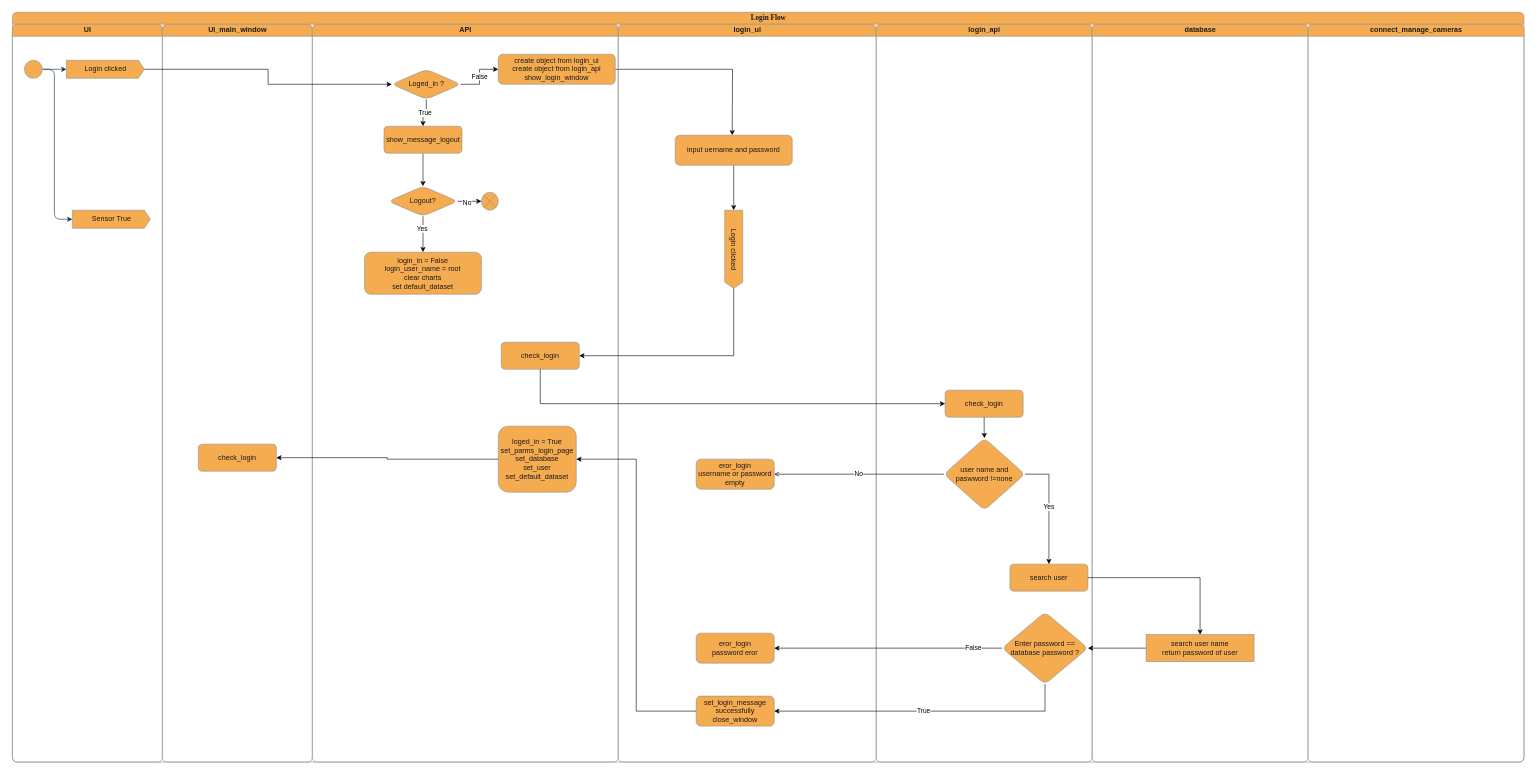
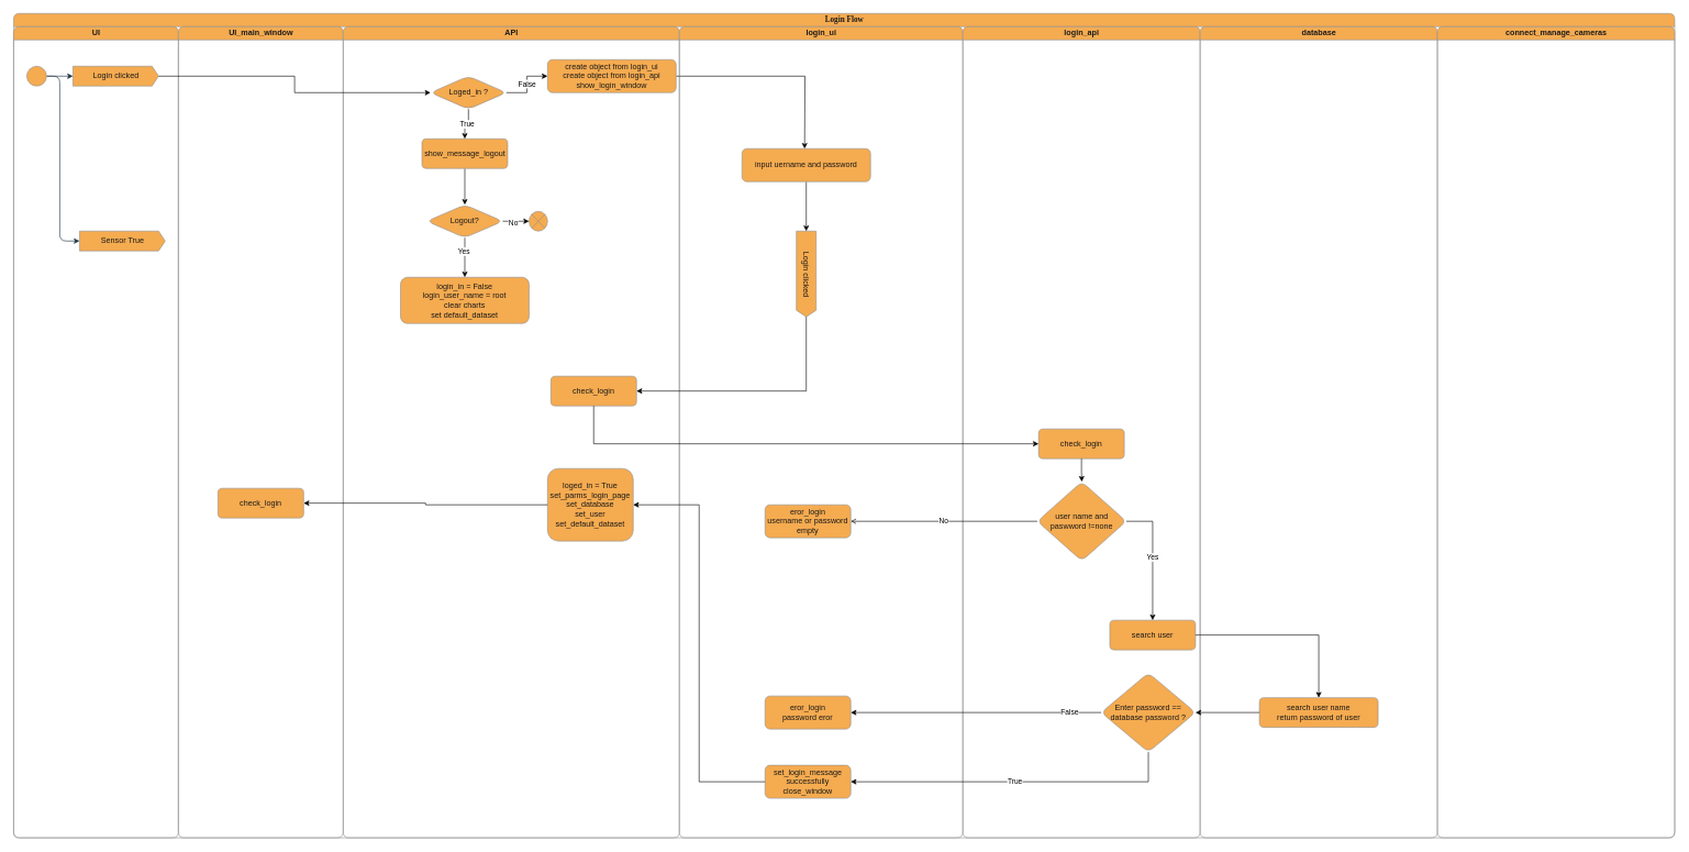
  <mxCell id="0" />
  <mxCell id="1" parent="0" />
  <mxCell id="2" value="Login Flow" style="swimlane;html=1;childLayout=stackLayout;startSize=20;rounded=1;shadow=0;comic=0;labelBackgroundColor=none;strokeWidth=1;fontFamily=Verdana;fontSize=12;align=center;fillColor=#F5AB50;strokeColor=#909090;fontColor=#1A1A1A;" parent="1" vertex="1"><mxGeometry x="20" y="20" width="2520" height="1250" as="geometry" /></mxCell>
  <mxCell id="3" value="UI" style="swimlane;html=1;startSize=20;labelBackgroundColor=none;fillColor=#F5AB50;strokeColor=#909090;fontColor=#1A1A1A;rounded=1;" parent="2" vertex="1"><mxGeometry y="20" width="250" height="1230" as="geometry"><mxRectangle y="20" width="40" height="2770" as="alternateBounds" /></mxGeometry></mxCell>
  <mxCell id="4" style="edgeStyle=orthogonalEdgeStyle;rounded=1;orthogonalLoop=1;jettySize=auto;html=1;strokeColor=#182E3E;fontColor=default;labelBackgroundColor=none;" parent="3" source="6" target="7" edge="1"><mxGeometry relative="1" as="geometry"><Array as="points"><mxPoint x="90" y="75" /></Array></mxGeometry></mxCell>
  <mxCell id="5" style="edgeStyle=orthogonalEdgeStyle;rounded=1;orthogonalLoop=1;jettySize=auto;html=1;strokeColor=#182E3E;fontColor=default;entryX=0;entryY=0.5;entryDx=0;entryDy=0;entryPerimeter=0;labelBackgroundColor=none;" parent="3" source="6" target="8" edge="1"><mxGeometry relative="1" as="geometry"><mxPoint x="70" y="460" as="targetPoint" /><Array as="points"><mxPoint x="70" y="75" /><mxPoint x="70" y="325" /></Array></mxGeometry></mxCell>
  <mxCell id="6" value="" style="ellipse;whiteSpace=wrap;html=1;rounded=1;shadow=0;comic=0;labelBackgroundColor=none;strokeWidth=1;fillColor=#F5AB50;fontFamily=Verdana;fontSize=12;align=center;strokeColor=#909090;fontColor=#1A1A1A;" parent="3" vertex="1"><mxGeometry x="20" y="60" width="30" height="30" as="geometry" /></mxCell>
  <mxCell id="7" value="Login clicked" style="html=1;shadow=0;dashed=0;align=center;verticalAlign=middle;shape=mxgraph.arrows2.arrow;dy=0;dx=10;notch=0;labelBackgroundColor=none;fillColor=#F5AB50;strokeColor=#909090;fontColor=#1A1A1A;rounded=1;" parent="3" vertex="1"><mxGeometry x="90" y="60" width="130" height="30" as="geometry" /></mxCell>
  <mxCell id="8" value="Sensor True" style="html=1;shadow=0;dashed=0;align=center;verticalAlign=middle;shape=mxgraph.arrows2.arrow;dy=0;dx=10;notch=0;labelBackgroundColor=none;fillColor=#F5AB50;strokeColor=#909090;fontColor=#1A1A1A;rounded=1;" parent="3" vertex="1"><mxGeometry x="100" y="310" width="130" height="30" as="geometry" /></mxCell>
  <mxCell id="9" value="UI_main_window" style="swimlane;html=1;startSize=20;labelBackgroundColor=none;fillColor=#F5AB50;strokeColor=#909090;fontColor=#1A1A1A;rounded=1;" parent="2" vertex="1"><mxGeometry x="250" y="20" width="250" height="1230" as="geometry" /></mxCell>
  <mxCell id="10" value="check_login" style="rounded=1;whiteSpace=wrap;html=1;strokeColor=#909090;fontColor=#1A1A1A;fillColor=#F5AB50;labelBackgroundColor=none;" parent="9" vertex="1"><mxGeometry x="60" y="700" width="130" height="45" as="geometry" /></mxCell>
  <mxCell id="11" value="API" style="swimlane;html=1;startSize=20;labelBackgroundColor=none;fillColor=#F5AB50;strokeColor=#909090;fontColor=#1A1A1A;rounded=1;" parent="2" vertex="1"><mxGeometry x="500" y="20" width="510" height="1230" as="geometry" /></mxCell>
  <mxCell id="12" style="edgeStyle=orthogonalEdgeStyle;rounded=0;orthogonalLoop=1;jettySize=auto;html=1;entryX=0.5;entryY=0;entryDx=0;entryDy=0;" parent="11" source="13" target="20" edge="1"><mxGeometry relative="1" as="geometry" /></mxCell>
  <mxCell id="13" value="show_message_logout" style="rounded=1;whiteSpace=wrap;html=1;strokeColor=#909090;fontColor=#1A1A1A;fillColor=#F5AB50;labelBackgroundColor=none;" parent="11" vertex="1"><mxGeometry x="119.5" y="170" width="130" height="45" as="geometry" /></mxCell>
  <mxCell id="14" style="edgeStyle=orthogonalEdgeStyle;rounded=0;orthogonalLoop=1;jettySize=auto;html=1;" parent="11" source="25" edge="1"><mxGeometry relative="1" as="geometry"><mxPoint x="700" y="185" as="targetPoint" /></mxGeometry></mxCell>
  <mxCell id="15" value="False" style="edgeStyle=orthogonalEdgeStyle;rounded=0;orthogonalLoop=1;jettySize=auto;html=1;exitX=1;exitY=0.5;exitDx=0;exitDy=0;" parent="11" source="17" target="25" edge="1"><mxGeometry relative="1" as="geometry" /></mxCell>
  <mxCell id="16" value="True" style="edgeStyle=orthogonalEdgeStyle;rounded=0;orthogonalLoop=1;jettySize=auto;html=1;" parent="11" source="17" target="13" edge="1"><mxGeometry relative="1" as="geometry" /></mxCell>
  <mxCell id="17" value="Loged_in ?" style="rhombus;whiteSpace=wrap;html=1;strokeColor=#909090;fontColor=#1A1A1A;fillColor=#F5AB50;labelBackgroundColor=none;rounded=1;" parent="11" vertex="1"><mxGeometry x="132.5" y="75" width="115" height="50" as="geometry" /></mxCell>
  <mxCell id="18" style="edgeStyle=orthogonalEdgeStyle;rounded=0;orthogonalLoop=1;jettySize=auto;html=1;entryX=0.5;entryY=0;entryDx=0;entryDy=0;" parent="11" source="20" target="21" edge="1"><mxGeometry relative="1" as="geometry"><mxPoint x="184.5" y="400" as="targetPoint" /><Array as="points" /></mxGeometry></mxCell>
  <mxCell id="19" value="Yes" style="edgeLabel;html=1;align=center;verticalAlign=middle;resizable=0;points=[];" parent="18" vertex="1" connectable="0"><mxGeometry x="-0.35" y="-2" relative="1" as="geometry"><mxPoint as="offset" /></mxGeometry></mxCell>
  <mxCell id="20" value="Logout?" style="rhombus;whiteSpace=wrap;html=1;strokeColor=#909090;fontColor=#1A1A1A;fillColor=#F5AB50;labelBackgroundColor=none;rounded=1;" parent="11" vertex="1"><mxGeometry x="127" y="270" width="115" height="50" as="geometry" /></mxCell>
  <mxCell id="21" value="login_in = False&lt;br&gt;login_user_name = root&lt;br&gt;clear charts&lt;br&gt;set default_dataset" style="rounded=1;whiteSpace=wrap;html=1;strokeColor=#909090;fontColor=#1A1A1A;fillColor=#F5AB50;labelBackgroundColor=none;" parent="11" vertex="1"><mxGeometry x="87" y="380" width="195" height="70" as="geometry" /></mxCell>
  <mxCell id="22" value="" style="verticalLabelPosition=bottom;verticalAlign=top;html=1;shape=mxgraph.flowchart.or;labelBackgroundColor=none;fillColor=#F5AB50;strokeColor=#909090;fontColor=#1A1A1A;rounded=1;" parent="11" vertex="1"><mxGeometry x="282" y="280" width="28" height="30" as="geometry" /></mxCell>
  <mxCell id="23" style="edgeStyle=orthogonalEdgeStyle;rounded=0;orthogonalLoop=1;jettySize=auto;html=1;entryX=0;entryY=0.5;entryDx=0;entryDy=0;entryPerimeter=0;" parent="11" source="20" target="22" edge="1"><mxGeometry relative="1" as="geometry" /></mxCell>
  <mxCell id="24" value="No" style="edgeLabel;html=1;align=center;verticalAlign=middle;resizable=0;points=[];" parent="23" vertex="1" connectable="0"><mxGeometry x="-0.226" y="-2" relative="1" as="geometry"><mxPoint as="offset" /></mxGeometry></mxCell>
  <mxCell id="25" value="create object from login_ui&lt;br&gt;create object from login_api&lt;br&gt;show_login_window" style="rounded=1;whiteSpace=wrap;html=1;strokeColor=#909090;fontColor=#1A1A1A;fillColor=#F5AB50;labelBackgroundColor=none;" parent="11" vertex="1"><mxGeometry x="310" y="50" width="195" height="50" as="geometry" /></mxCell>
  <mxCell id="26" value="check_login" style="rounded=1;whiteSpace=wrap;html=1;strokeColor=#909090;fontColor=#1A1A1A;fillColor=#F5AB50;labelBackgroundColor=none;" parent="11" vertex="1"><mxGeometry x="315" y="530" width="130" height="45" as="geometry" /></mxCell>
  <mxCell id="27" value="loged_in = True&lt;br&gt;set_parms_login_page&lt;br&gt;set_database&lt;br&gt;set_user&lt;br&gt;set_default_dataset" style="rounded=1;whiteSpace=wrap;html=1;strokeColor=#909090;fontColor=#1A1A1A;fillColor=#F5AB50;labelBackgroundColor=none;" parent="11" vertex="1"><mxGeometry x="310" y="670" width="130" height="110" as="geometry" /></mxCell>
  <mxCell id="28" value="login_ui" style="swimlane;html=1;startSize=20;labelBackgroundColor=none;fillColor=#F5AB50;strokeColor=#909090;fontColor=#1A1A1A;rounded=1;" parent="2" vertex="1"><mxGeometry x="1010" y="20" width="430" height="1230" as="geometry" /></mxCell>
  <mxCell id="29" value="eror_login&lt;br&gt;username or password empty" style="rounded=1;whiteSpace=wrap;html=1;strokeColor=#909090;fontColor=#1A1A1A;fillColor=#F5AB50;labelBackgroundColor=none;" parent="28" vertex="1"><mxGeometry x="130" y="725" width="130" height="50" as="geometry" /></mxCell>
  <mxCell id="30" style="edgeStyle=orthogonalEdgeStyle;rounded=0;orthogonalLoop=1;jettySize=auto;html=1;entryX=0;entryY=0.5;entryDx=0;entryDy=0;entryPerimeter=0;" parent="28" source="31" target="32" edge="1"><mxGeometry relative="1" as="geometry" /></mxCell>
  <mxCell id="31" value="input uername and password" style="rounded=1;whiteSpace=wrap;html=1;strokeColor=#909090;fontColor=#1A1A1A;fillColor=#F5AB50;labelBackgroundColor=none;" parent="28" vertex="1"><mxGeometry x="95" y="185" width="195" height="50" as="geometry" /></mxCell>
  <mxCell id="32" value="Login clicked" style="html=1;shadow=0;dashed=0;align=center;verticalAlign=middle;shape=mxgraph.arrows2.arrow;dy=0;dx=10;notch=0;labelBackgroundColor=none;fillColor=#F5AB50;strokeColor=#909090;fontColor=#1A1A1A;rounded=1;rotation=90;" parent="28" vertex="1"><mxGeometry x="127.5" y="360" width="130" height="30" as="geometry" /></mxCell>
  <mxCell id="33" value="eror_login&lt;br&gt;password eror" style="rounded=1;whiteSpace=wrap;html=1;strokeColor=#909090;fontColor=#1A1A1A;fillColor=#F5AB50;labelBackgroundColor=none;" parent="28" vertex="1"><mxGeometry x="130" y="1015" width="130" height="50" as="geometry" /></mxCell>
  <mxCell id="34" value="set_login_message successfully&lt;br&gt;close_window" style="rounded=1;whiteSpace=wrap;html=1;strokeColor=#909090;fontColor=#1A1A1A;fillColor=#F5AB50;labelBackgroundColor=none;" parent="28" vertex="1"><mxGeometry x="130" y="1120" width="130" height="50" as="geometry" /></mxCell>
  <mxCell id="35" value="login_api" style="swimlane;html=1;startSize=20;labelBackgroundColor=none;fillColor=#F5AB50;strokeColor=#909090;fontColor=#1A1A1A;rounded=1;" parent="2" vertex="1"><mxGeometry x="1440" y="20" width="360" height="1230" as="geometry" /></mxCell>
  <mxCell id="36" value="check_login" style="rounded=1;whiteSpace=wrap;html=1;strokeColor=#909090;fontColor=#1A1A1A;fillColor=#F5AB50;labelBackgroundColor=none;" parent="35" vertex="1"><mxGeometry x="115" y="610" width="130" height="45" as="geometry" /></mxCell>
  <mxCell id="37" value="search user" style="rounded=1;whiteSpace=wrap;html=1;strokeColor=#909090;fontColor=#1A1A1A;fillColor=#F5AB50;labelBackgroundColor=none;" parent="35" vertex="1"><mxGeometry x="223" y="900" width="130" height="45" as="geometry" /></mxCell>
  <mxCell id="38" value="Yes" style="edgeStyle=orthogonalEdgeStyle;rounded=0;orthogonalLoop=1;jettySize=auto;html=1;entryX=0.5;entryY=0;entryDx=0;entryDy=0;" parent="35" source="39" target="37" edge="1"><mxGeometry relative="1" as="geometry"><Array as="points"><mxPoint x="288" y="750" /></Array></mxGeometry></mxCell>
  <mxCell id="39" value="user name and paswword !=none" style="rhombus;whiteSpace=wrap;html=1;strokeColor=#909090;fontColor=#1A1A1A;fillColor=#F5AB50;labelBackgroundColor=none;rounded=1;" parent="35" vertex="1"><mxGeometry x="113" y="690" width="135" height="120" as="geometry" /></mxCell>
  <mxCell id="40" style="edgeStyle=orthogonalEdgeStyle;rounded=0;orthogonalLoop=1;jettySize=auto;html=1;" parent="35" source="36" target="39" edge="1"><mxGeometry relative="1" as="geometry" /></mxCell>
  <mxCell id="41" value="Enter password == database password ?" style="rhombus;whiteSpace=wrap;html=1;strokeColor=#909090;fontColor=#1A1A1A;fillColor=#F5AB50;labelBackgroundColor=none;rounded=1;" parent="35" vertex="1"><mxGeometry x="210" y="980" width="143" height="120" as="geometry" /></mxCell>
  <mxCell id="42" style="edgeStyle=orthogonalEdgeStyle;rounded=1;orthogonalLoop=1;jettySize=auto;html=1;entryX=1;entryY=0.5;entryDx=0;entryDy=0;labelBackgroundColor=none;strokeColor=#182E3E;fontColor=default;" parent="2" edge="1"><mxGeometry relative="1" as="geometry"><Array as="points"><mxPoint x="2015" y="1985" /></Array><mxPoint x="1526.25" y="1985.0" as="targetPoint" /></mxGeometry></mxCell>
  <mxCell id="43" style="edgeStyle=orthogonalEdgeStyle;rounded=0;orthogonalLoop=1;jettySize=auto;html=1;entryX=0;entryY=0.5;entryDx=0;entryDy=0;" parent="2" source="7" target="17" edge="1"><mxGeometry relative="1" as="geometry" /></mxCell>
  <mxCell id="44" value="database" style="swimlane;html=1;startSize=20;labelBackgroundColor=none;fillColor=#F5AB50;strokeColor=#909090;fontColor=#1A1A1A;rounded=1;" parent="2" vertex="1"><mxGeometry x="1800" y="20" width="360" height="1230" as="geometry" /></mxCell>
- <mxCell id="45" value="search user name&lt;br&gt;return password of user" style="whiteSpace=wrap;html=1;strokeColor=#909090;fontColor=#1A1A1A;fillColor=#F5AB50;labelBackgroundColor=none;rounded=0;" parent="44" vertex="1"><mxGeometry x="90" y="1017.5" width="180" height="45" as="geometry" /></mxCell>
+ <mxCell id="45" value="search user name&lt;br&gt;return password of user" style="rounded=1;whiteSpace=wrap;html=1;strokeColor=#909090;fontColor=#1A1A1A;fillColor=#F5AB50;labelBackgroundColor=none;" parent="44" vertex="1"><mxGeometry x="90" y="1017.5" width="180" height="45" as="geometry" /></mxCell>
  <mxCell id="46" value="connect_manage_cameras" style="swimlane;html=1;startSize=20;labelBackgroundColor=none;fillColor=#F5AB50;strokeColor=#909090;fontColor=#1A1A1A;rounded=1;" parent="2" vertex="1"><mxGeometry x="2160" y="20" width="360" height="1230" as="geometry" /></mxCell>
  <mxCell id="47" style="edgeStyle=orthogonalEdgeStyle;rounded=0;orthogonalLoop=1;jettySize=auto;html=1;entryX=1;entryY=0.5;entryDx=0;entryDy=0;" parent="2" source="32" target="26" edge="1"><mxGeometry relative="1" as="geometry"><Array as="points"><mxPoint x="1203" y="572" /></Array></mxGeometry></mxCell>
  <mxCell id="48" style="edgeStyle=orthogonalEdgeStyle;rounded=0;orthogonalLoop=1;jettySize=auto;html=1;entryX=0;entryY=0.5;entryDx=0;entryDy=0;" parent="2" source="26" target="36" edge="1"><mxGeometry relative="1" as="geometry"><Array as="points"><mxPoint x="880" y="653" /></Array></mxGeometry></mxCell>
  <mxCell id="49" value="No" style="edgeStyle=orthogonalEdgeStyle;rounded=0;orthogonalLoop=1;jettySize=auto;html=1;endArrow=open;" parent="2" source="39" target="29" edge="1"><mxGeometry relative="1" as="geometry" /></mxCell>
  <mxCell id="50" style="edgeStyle=orthogonalEdgeStyle;rounded=0;orthogonalLoop=1;jettySize=auto;html=1;entryX=0.5;entryY=0;entryDx=0;entryDy=0;" parent="2" source="37" target="45" edge="1"><mxGeometry relative="1" as="geometry" /></mxCell>
  <mxCell id="51" style="edgeStyle=orthogonalEdgeStyle;rounded=0;orthogonalLoop=1;jettySize=auto;html=1;entryX=1;entryY=0.5;entryDx=0;entryDy=0;" parent="2" source="45" target="41" edge="1"><mxGeometry relative="1" as="geometry" /></mxCell>
  <mxCell id="52" style="edgeStyle=orthogonalEdgeStyle;rounded=0;orthogonalLoop=1;jettySize=auto;html=1;" parent="2" source="41" target="33" edge="1"><mxGeometry relative="1" as="geometry"><mxPoint x="1350" y="1130" as="targetPoint" /></mxGeometry></mxCell>
  <mxCell id="53" value="False" style="edgeLabel;html=1;align=center;verticalAlign=middle;resizable=0;points=[];" parent="52" vertex="1" connectable="0"><mxGeometry x="-0.741" y="-1" relative="1" as="geometry"><mxPoint as="offset" /></mxGeometry></mxCell>
  <mxCell id="54" value="True" style="edgeStyle=orthogonalEdgeStyle;rounded=0;orthogonalLoop=1;jettySize=auto;html=1;entryX=1;entryY=0.5;entryDx=0;entryDy=0;" parent="2" source="41" target="34" edge="1"><mxGeometry relative="1" as="geometry"><Array as="points"><mxPoint x="1721" y="1165" /></Array></mxGeometry></mxCell>
  <mxCell id="55" style="edgeStyle=orthogonalEdgeStyle;rounded=0;orthogonalLoop=1;jettySize=auto;html=1;entryX=1;entryY=0.5;entryDx=0;entryDy=0;" parent="2" source="34" target="27" edge="1"><mxGeometry relative="1" as="geometry"><mxPoint x="970" y="720" as="targetPoint" /></mxGeometry></mxCell>
  <mxCell id="56" style="edgeStyle=orthogonalEdgeStyle;rounded=0;orthogonalLoop=1;jettySize=auto;html=1;entryX=1;entryY=0.5;entryDx=0;entryDy=0;" parent="2" source="27" target="10" edge="1"><mxGeometry relative="1" as="geometry"><mxPoint x="460" y="745" as="targetPoint" /></mxGeometry></mxCell>
